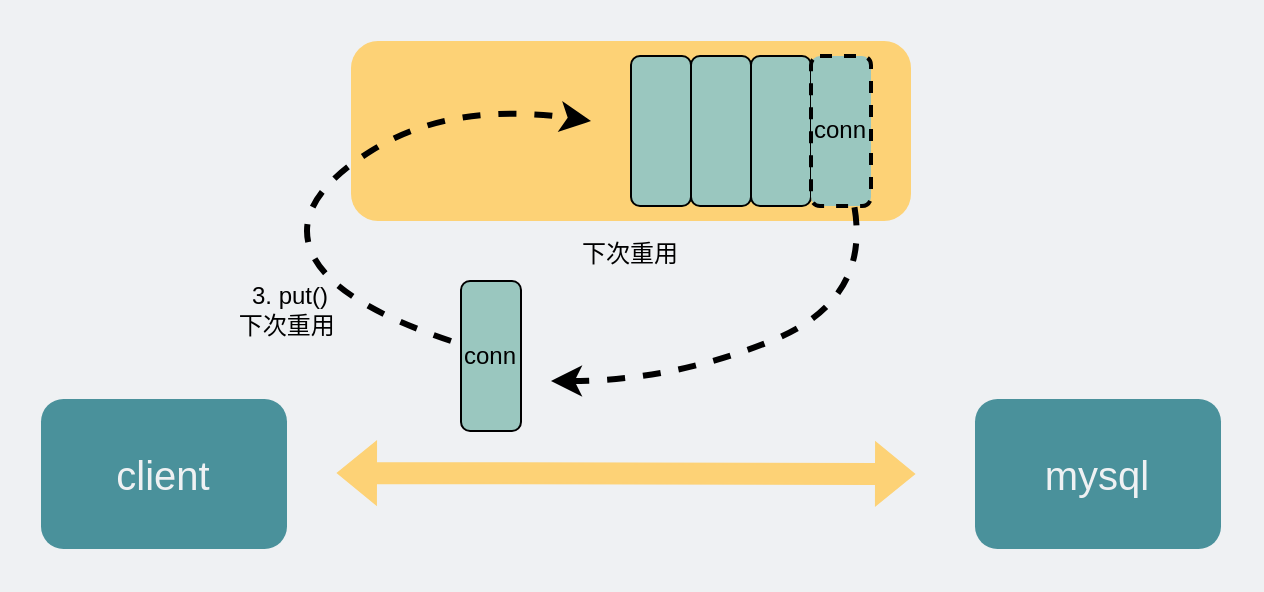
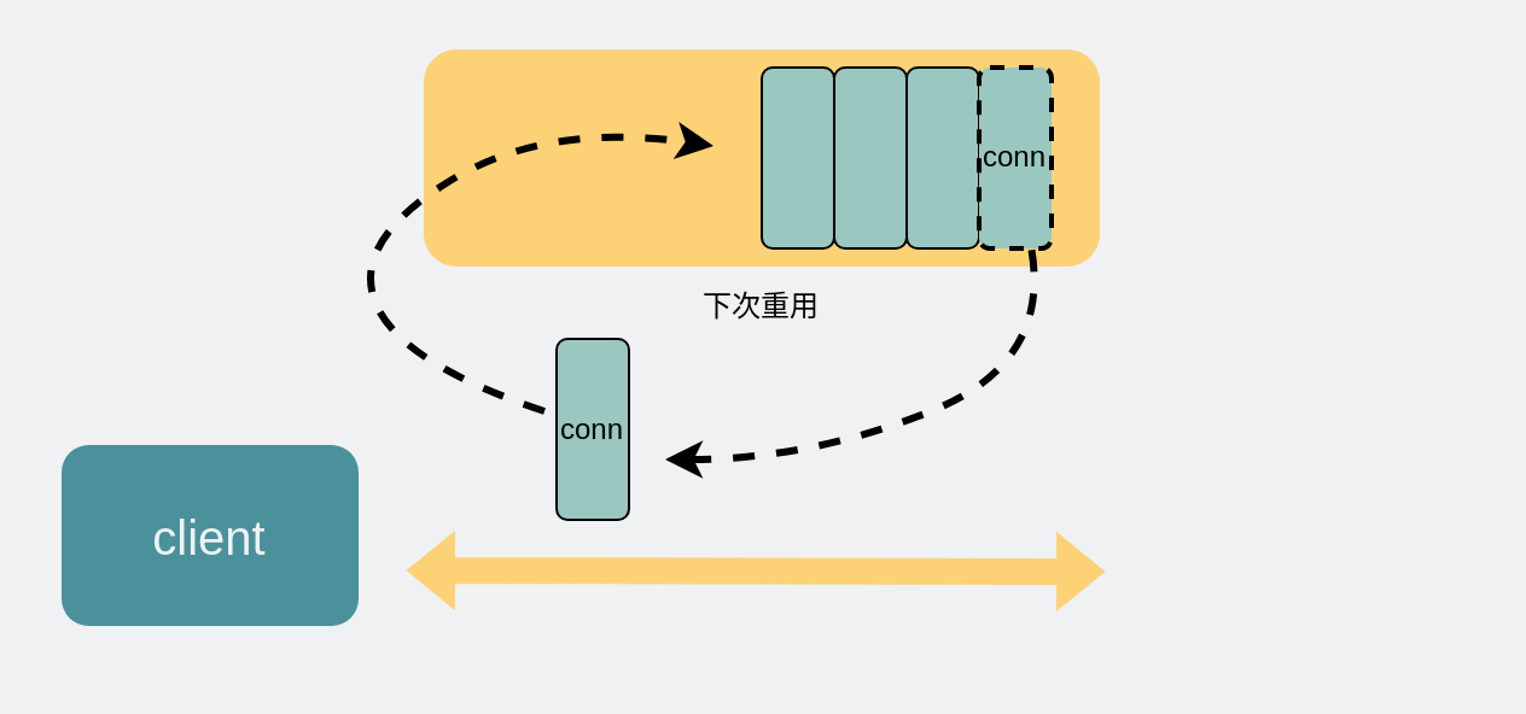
  <mxCell id="0" />
  <mxCell id="1" parent="0" />
  <mxCell id="2" value="" style="rounded=1;whiteSpace=wrap;html=1;fillColor=#FDD276;strokeColor=none;" parent="1" vertex="1"><mxGeometry x="175" y="20" width="280" height="90" as="geometry" /></mxCell>
  <mxCell id="3" value="" style="rounded=1;whiteSpace=wrap;html=1;fillColor=#9AC7BF;strokeColor=#000000;" parent="1" vertex="1"><mxGeometry x="315" y="27.5" width="30" height="75" as="geometry" /></mxCell>
  <mxCell id="4" value="" style="rounded=1;whiteSpace=wrap;html=1;fillColor=#9AC7BF;strokeColor=#000000;" parent="1" vertex="1"><mxGeometry x="345" y="27.5" width="30" height="75" as="geometry" /></mxCell>
  <mxCell id="5" value="" style="rounded=1;whiteSpace=wrap;html=1;fillColor=#9AC7BF;strokeColor=#000000;" parent="1" vertex="1"><mxGeometry x="375" y="27.5" width="30" height="75" as="geometry" /></mxCell>
  <mxCell id="6" value="conn" style="rounded=1;whiteSpace=wrap;html=1;fillColor=#9AC7BF;strokeColor=#000000;dashed=1;strokeWidth=2;" parent="1" vertex="1"><mxGeometry x="405" y="27.5" width="30" height="75" as="geometry" /></mxCell>
  <mxCell id="7" value="下次重用" style="text;html=1;strokeColor=none;fillColor=none;align=center;verticalAlign=middle;whiteSpace=wrap;rounded=0;" parent="1" vertex="1"><mxGeometry x="260" y="112" width="110" height="30" as="geometry" /></mxCell>
  <mxCell id="8" value="conn" style="rounded=1;whiteSpace=wrap;html=1;fillColor=#9AC7BF;strokeColor=#000000;" parent="1" vertex="1"><mxGeometry x="230" y="140" width="30" height="75" as="geometry" /></mxCell>
  <mxCell id="9" value="" style="curved=1;endArrow=none;html=1;rounded=0;startArrow=classic;startFill=1;endFill=0;dashed=1;strokeWidth=3;strokeColor=#000000;" parent="1" target="6" edge="1"><mxGeometry width="50" height="50" relative="1" as="geometry"><mxPoint x="275" y="190" as="sourcePoint" /><mxPoint x="405" y="130" as="targetPoint" /><Array as="points"><mxPoint x="335" y="190" /><mxPoint x="435" y="150" /></Array></mxGeometry></mxCell>
  <mxCell id="10" value="" style="shape=flexArrow;endArrow=classic;startArrow=classic;html=1;rounded=0;strokeWidth=1;fillColor=#FDD276;strokeColor=#FDD276;" parent="1" edge="1"><mxGeometry width="100" height="100" relative="1" as="geometry"><mxPoint x="168" y="236" as="sourcePoint" /><mxPoint x="457" y="236.5" as="targetPoint" /></mxGeometry></mxCell>
  <mxCell id="11" value="" style="curved=1;endArrow=classic;html=1;rounded=0;strokeWidth=3;dashed=1;" parent="1" edge="1"><mxGeometry width="50" height="50" relative="1" as="geometry"><mxPoint x="225" y="170" as="sourcePoint" /><mxPoint x="295" y="60" as="targetPoint" /><Array as="points"><mxPoint x="165" y="150" /><mxPoint x="145" y="100" /><mxPoint x="225" y="50" /></Array></mxGeometry></mxCell>
- <mxCell id="12" value="3. put()&lt;br&gt;下次重用&amp;nbsp;" style="text;html=1;strokeColor=none;fillColor=none;align=center;verticalAlign=middle;whiteSpace=wrap;rounded=0;dashed=1;" parent="1" vertex="1"><mxGeometry x="115" y="140" width="60" height="30" as="geometry" /></mxCell>
- <mxCell id="13" value="&lt;font color=&quot;#eff1f3&quot; style=&quot;font-size: 20px&quot;&gt;client&lt;/font&gt;" style="rounded=1;whiteSpace=wrap;html=1;fillColor=#4A919B;strokeColor=none;" vertex="1" parent="1"><mxGeometry x="20" y="199" width="123" height="75" as="geometry" /></mxCell>
- <mxCell id="14" value="&lt;font color=&quot;#eff1f3&quot; style=&quot;font-size: 20px&quot;&gt;mysql&lt;/font&gt;" style="rounded=1;whiteSpace=wrap;html=1;fillColor=#4A919B;strokeColor=none;" vertex="1" parent="1"><mxGeometry x="487" y="199" width="123" height="75" as="geometry" /></mxCell>
+ <mxCell id="13" value="&lt;font color=&quot;#eff1f3&quot; style=&quot;font-size: 20px&quot;&gt;client&lt;/font&gt;" style="rounded=1;whiteSpace=wrap;html=1;fillColor=#4A919B;strokeColor=none;" vertex="1" parent="1"><mxGeometry x="25" y="184" width="123" height="75" as="geometry" /></mxCell>
